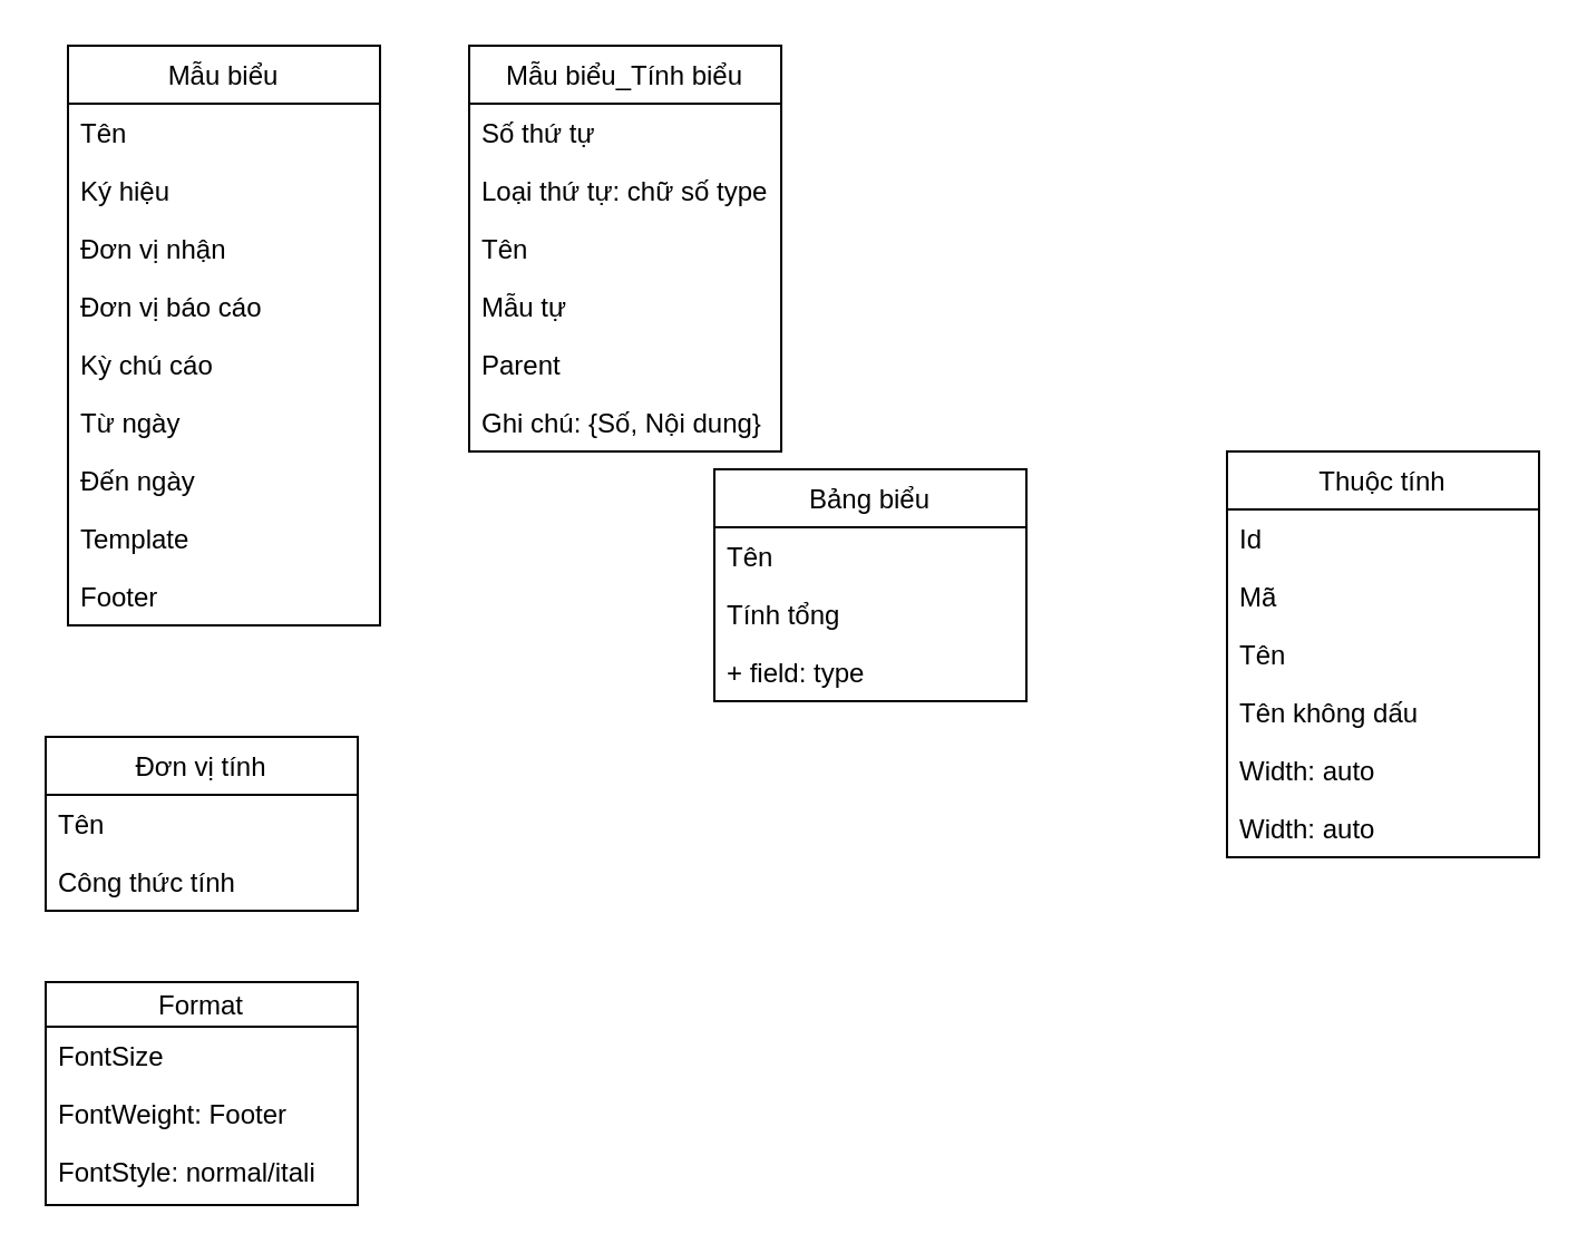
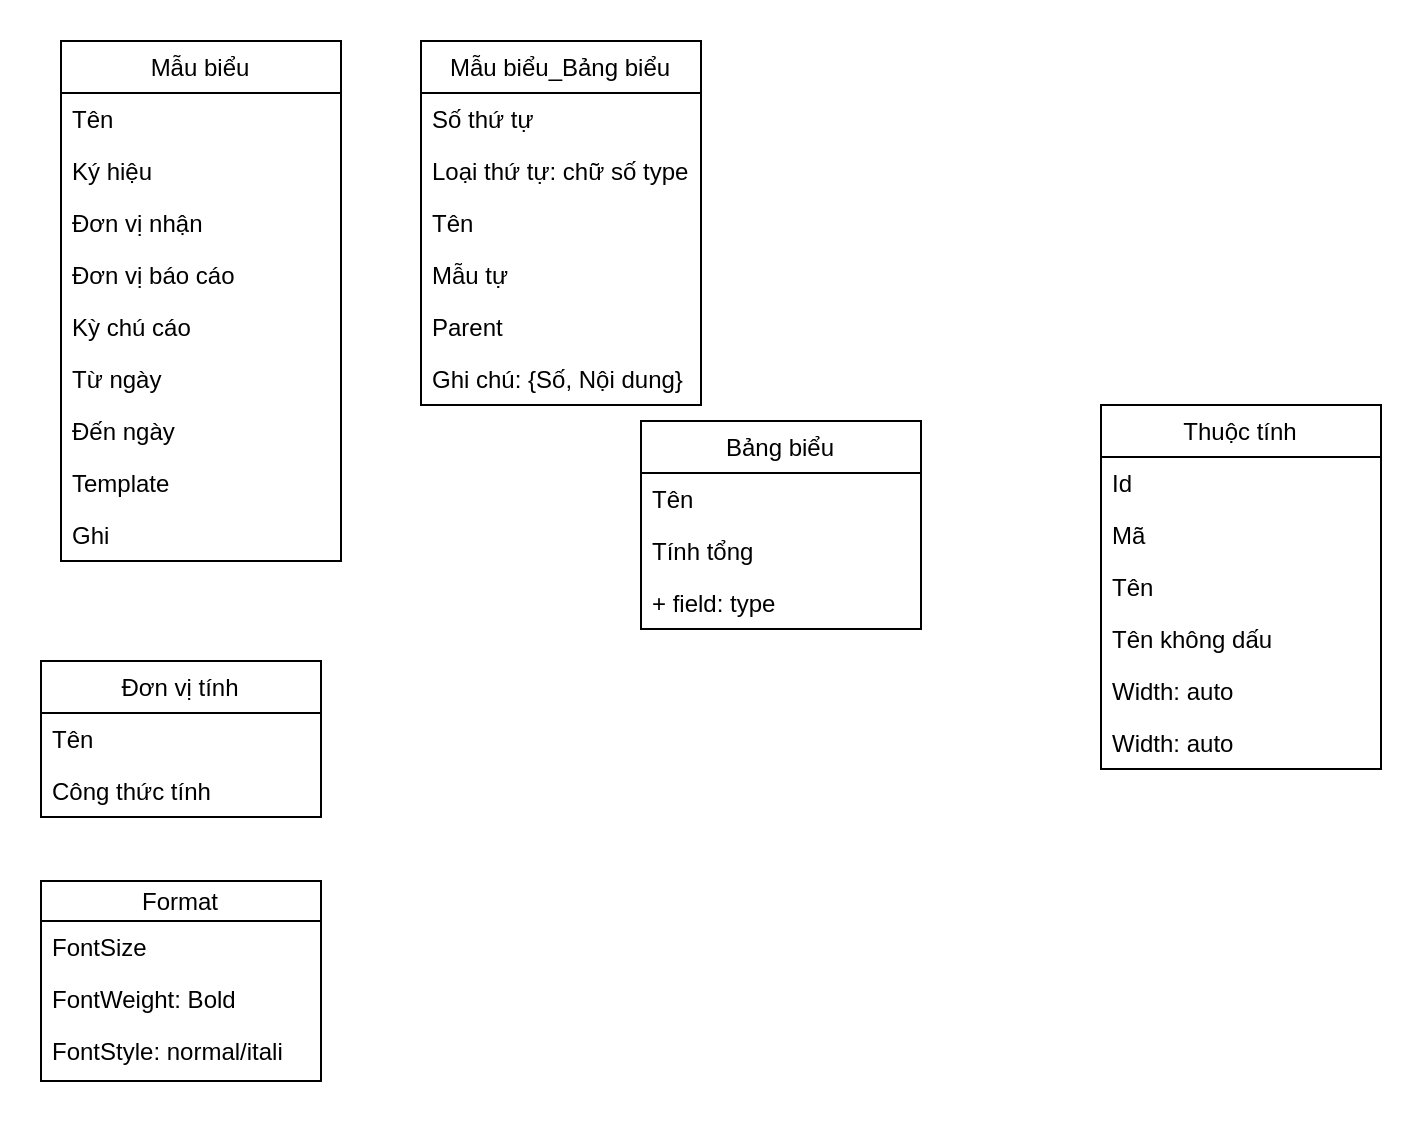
  <mxCell id="0" />
  <mxCell id="1" parent="0" />
  <mxCell id="2" value="Mẫu biểu" style="swimlane;fontStyle=0;childLayout=stackLayout;horizontal=1;startSize=26;fillColor=none;horizontalStack=0;resizeParent=1;resizeParentMax=0;resizeLast=0;collapsible=1;marginBottom=0;" parent="1" vertex="1"><mxGeometry x="30" y="20" width="140" height="260" as="geometry" /></mxCell>
  <mxCell id="3" value="Tên" style="text;strokeColor=none;fillColor=none;align=left;verticalAlign=top;spacingLeft=4;spacingRight=4;overflow=hidden;rotatable=0;points=[[0,0.5],[1,0.5]];portConstraint=eastwest;" parent="2" vertex="1"><mxGeometry y="26" width="140" height="26" as="geometry" /></mxCell>
  <mxCell id="4" value="Ký hiệu" style="text;strokeColor=none;fillColor=none;align=left;verticalAlign=top;spacingLeft=4;spacingRight=4;overflow=hidden;rotatable=0;points=[[0,0.5],[1,0.5]];portConstraint=eastwest;" parent="2" vertex="1"><mxGeometry y="52" width="140" height="26" as="geometry" /></mxCell>
  <mxCell id="5" value="Đơn vị nhận" style="text;strokeColor=none;fillColor=none;align=left;verticalAlign=top;spacingLeft=4;spacingRight=4;overflow=hidden;rotatable=0;points=[[0,0.5],[1,0.5]];portConstraint=eastwest;" parent="2" vertex="1"><mxGeometry y="78" width="140" height="26" as="geometry" /></mxCell>
  <mxCell id="6" value="Đơn vị báo cáo" style="text;strokeColor=none;fillColor=none;align=left;verticalAlign=top;spacingLeft=4;spacingRight=4;overflow=hidden;rotatable=0;points=[[0,0.5],[1,0.5]];portConstraint=eastwest;" parent="2" vertex="1"><mxGeometry y="104" width="140" height="26" as="geometry" /></mxCell>
  <mxCell id="7" value="Kỳ chú cáo" style="text;strokeColor=none;fillColor=none;align=left;verticalAlign=top;spacingLeft=4;spacingRight=4;overflow=hidden;rotatable=0;points=[[0,0.5],[1,0.5]];portConstraint=eastwest;" parent="2" vertex="1"><mxGeometry y="130" width="140" height="26" as="geometry" /></mxCell>
  <mxCell id="8" value="Từ ngày" style="text;strokeColor=none;fillColor=none;align=left;verticalAlign=top;spacingLeft=4;spacingRight=4;overflow=hidden;rotatable=0;points=[[0,0.5],[1,0.5]];portConstraint=eastwest;" parent="2" vertex="1"><mxGeometry y="156" width="140" height="26" as="geometry" /></mxCell>
  <mxCell id="9" value="Đến ngày" style="text;strokeColor=none;fillColor=none;align=left;verticalAlign=top;spacingLeft=4;spacingRight=4;overflow=hidden;rotatable=0;points=[[0,0.5],[1,0.5]];portConstraint=eastwest;" parent="2" vertex="1"><mxGeometry y="182" width="140" height="26" as="geometry" /></mxCell>
  <mxCell id="10" value="Template" style="text;strokeColor=none;fillColor=none;align=left;verticalAlign=top;spacingLeft=4;spacingRight=4;overflow=hidden;rotatable=0;points=[[0,0.5],[1,0.5]];portConstraint=eastwest;" parent="2" vertex="1"><mxGeometry y="208" width="140" height="26" as="geometry" /></mxCell>
- <mxCell id="11" value="Footer" style="text;strokeColor=none;fillColor=none;align=left;verticalAlign=top;spacingLeft=4;spacingRight=4;overflow=hidden;rotatable=0;points=[[0,0.5],[1,0.5]];portConstraint=eastwest;" parent="2" vertex="1"><mxGeometry y="234" width="140" height="26" as="geometry" /></mxCell>
- <mxCell id="12" value="Mẫu biểu_Tính biểu" style="swimlane;fontStyle=0;childLayout=stackLayout;horizontal=1;startSize=26;fillColor=none;horizontalStack=0;resizeParent=1;resizeParentMax=0;resizeLast=0;collapsible=1;marginBottom=0;" parent="1" vertex="1"><mxGeometry x="210" y="20" width="140" height="182" as="geometry" /></mxCell>
+ <mxCell id="11" value="Ghi" style="text;strokeColor=none;fillColor=none;align=left;verticalAlign=top;spacingLeft=4;spacingRight=4;overflow=hidden;rotatable=0;points=[[0,0.5],[1,0.5]];portConstraint=eastwest;" parent="2" vertex="1"><mxGeometry y="234" width="140" height="26" as="geometry" /></mxCell>
+ <mxCell id="12" value="Mẫu biểu_Bảng biểu" style="swimlane;fontStyle=0;childLayout=stackLayout;horizontal=1;startSize=26;fillColor=none;horizontalStack=0;resizeParent=1;resizeParentMax=0;resizeLast=0;collapsible=1;marginBottom=0;" parent="1" vertex="1"><mxGeometry x="210" y="20" width="140" height="182" as="geometry" /></mxCell>
  <mxCell id="13" value="Số thứ tự" style="text;strokeColor=none;fillColor=none;align=left;verticalAlign=top;spacingLeft=4;spacingRight=4;overflow=hidden;rotatable=0;points=[[0,0.5],[1,0.5]];portConstraint=eastwest;" parent="12" vertex="1"><mxGeometry y="26" width="140" height="26" as="geometry" /></mxCell>
  <mxCell id="14" value="Loại thứ tự: chữ số type" style="text;strokeColor=none;fillColor=none;align=left;verticalAlign=top;spacingLeft=4;spacingRight=4;overflow=hidden;rotatable=0;points=[[0,0.5],[1,0.5]];portConstraint=eastwest;" parent="12" vertex="1"><mxGeometry y="52" width="140" height="26" as="geometry" /></mxCell>
  <mxCell id="15" value="Tên" style="text;strokeColor=none;fillColor=none;align=left;verticalAlign=top;spacingLeft=4;spacingRight=4;overflow=hidden;rotatable=0;points=[[0,0.5],[1,0.5]];portConstraint=eastwest;" parent="12" vertex="1"><mxGeometry y="78" width="140" height="26" as="geometry" /></mxCell>
  <mxCell id="16" value="Mẫu tự" style="text;strokeColor=none;fillColor=none;align=left;verticalAlign=top;spacingLeft=4;spacingRight=4;overflow=hidden;rotatable=0;points=[[0,0.5],[1,0.5]];portConstraint=eastwest;" parent="12" vertex="1"><mxGeometry y="104" width="140" height="26" as="geometry" /></mxCell>
  <mxCell id="17" value="Parent" style="text;strokeColor=none;fillColor=none;align=left;verticalAlign=top;spacingLeft=4;spacingRight=4;overflow=hidden;rotatable=0;points=[[0,0.5],[1,0.5]];portConstraint=eastwest;" parent="12" vertex="1"><mxGeometry y="130" width="140" height="26" as="geometry" /></mxCell>
  <mxCell id="18" value="Ghi chú: {Số, Nội dung}" style="text;strokeColor=none;fillColor=none;align=left;verticalAlign=top;spacingLeft=4;spacingRight=4;overflow=hidden;rotatable=0;points=[[0,0.5],[1,0.5]];portConstraint=eastwest;" parent="12" vertex="1"><mxGeometry y="156" width="140" height="26" as="geometry" /></mxCell>
  <mxCell id="19" value="Đơn vị tính" style="swimlane;fontStyle=0;childLayout=stackLayout;horizontal=1;startSize=26;fillColor=none;horizontalStack=0;resizeParent=1;resizeParentMax=0;resizeLast=0;collapsible=1;marginBottom=0;" parent="1" vertex="1"><mxGeometry x="20" y="330" width="140" height="78" as="geometry" /></mxCell>
  <mxCell id="20" value="Tên" style="text;strokeColor=none;fillColor=none;align=left;verticalAlign=top;spacingLeft=4;spacingRight=4;overflow=hidden;rotatable=0;points=[[0,0.5],[1,0.5]];portConstraint=eastwest;" parent="19" vertex="1"><mxGeometry y="26" width="140" height="26" as="geometry" /></mxCell>
  <mxCell id="21" value="Công thức tính" style="text;strokeColor=none;fillColor=none;align=left;verticalAlign=top;spacingLeft=4;spacingRight=4;overflow=hidden;rotatable=0;points=[[0,0.5],[1,0.5]];portConstraint=eastwest;" parent="19" vertex="1"><mxGeometry y="52" width="140" height="26" as="geometry" /></mxCell>
  <mxCell id="22" value="Format" style="swimlane;fontStyle=0;childLayout=stackLayout;horizontal=1;startSize=20;fillColor=none;horizontalStack=0;resizeParent=1;resizeParentMax=0;resizeLast=0;collapsible=1;marginBottom=0;" parent="1" vertex="1"><mxGeometry x="20" y="440" width="140" height="100" as="geometry" /></mxCell>
  <mxCell id="23" value="FontSize" style="text;strokeColor=none;fillColor=none;align=left;verticalAlign=top;spacingLeft=4;spacingRight=4;overflow=hidden;rotatable=0;points=[[0,0.5],[1,0.5]];portConstraint=eastwest;" parent="22" vertex="1"><mxGeometry y="20" width="140" height="26" as="geometry" /></mxCell>
- <mxCell id="24" value="FontWeight: Footer" style="text;strokeColor=none;fillColor=none;align=left;verticalAlign=top;spacingLeft=4;spacingRight=4;overflow=hidden;rotatable=0;points=[[0,0.5],[1,0.5]];portConstraint=eastwest;" parent="22" vertex="1"><mxGeometry y="46" width="140" height="26" as="geometry" /></mxCell>
+ <mxCell id="24" value="FontWeight: Bold" style="text;strokeColor=none;fillColor=none;align=left;verticalAlign=top;spacingLeft=4;spacingRight=4;overflow=hidden;rotatable=0;points=[[0,0.5],[1,0.5]];portConstraint=eastwest;" parent="22" vertex="1"><mxGeometry y="46" width="140" height="26" as="geometry" /></mxCell>
  <mxCell id="25" value="FontStyle: normal/itali" style="text;strokeColor=none;fillColor=none;align=left;verticalAlign=top;spacingLeft=4;spacingRight=4;overflow=hidden;rotatable=0;points=[[0,0.5],[1,0.5]];portConstraint=eastwest;" parent="22" vertex="1"><mxGeometry y="72" width="140" height="28" as="geometry" /></mxCell>
  <mxCell id="26" value="Bảng biểu" style="swimlane;fontStyle=0;childLayout=stackLayout;horizontal=1;startSize=26;fillColor=none;horizontalStack=0;resizeParent=1;resizeParentMax=0;resizeLast=0;collapsible=1;marginBottom=0;" parent="1" vertex="1"><mxGeometry x="320" y="210" width="140" height="104" as="geometry" /></mxCell>
  <mxCell id="27" value="Tên" style="text;strokeColor=none;fillColor=none;align=left;verticalAlign=top;spacingLeft=4;spacingRight=4;overflow=hidden;rotatable=0;points=[[0,0.5],[1,0.5]];portConstraint=eastwest;" parent="26" vertex="1"><mxGeometry y="26" width="140" height="26" as="geometry" /></mxCell>
  <mxCell id="28" value="Tính tổng" style="text;strokeColor=none;fillColor=none;align=left;verticalAlign=top;spacingLeft=4;spacingRight=4;overflow=hidden;rotatable=0;points=[[0,0.5],[1,0.5]];portConstraint=eastwest;" parent="26" vertex="1"><mxGeometry y="52" width="140" height="26" as="geometry" /></mxCell>
  <mxCell id="29" value="+ field: type" style="text;strokeColor=none;fillColor=none;align=left;verticalAlign=top;spacingLeft=4;spacingRight=4;overflow=hidden;rotatable=0;points=[[0,0.5],[1,0.5]];portConstraint=eastwest;" parent="26" vertex="1"><mxGeometry y="78" width="140" height="26" as="geometry" /></mxCell>
  <mxCell id="30" value="Thuộc tính" style="swimlane;fontStyle=0;childLayout=stackLayout;horizontal=1;startSize=26;fillColor=none;horizontalStack=0;resizeParent=1;resizeParentMax=0;resizeLast=0;collapsible=1;marginBottom=0;" parent="1" vertex="1"><mxGeometry x="550" y="202" width="140" height="182" as="geometry" /></mxCell>
  <mxCell id="31" value="Id" style="text;strokeColor=none;fillColor=none;align=left;verticalAlign=top;spacingLeft=4;spacingRight=4;overflow=hidden;rotatable=0;points=[[0,0.5],[1,0.5]];portConstraint=eastwest;" parent="30" vertex="1"><mxGeometry y="26" width="140" height="26" as="geometry" /></mxCell>
  <mxCell id="32" value="Mã" style="text;strokeColor=none;fillColor=none;align=left;verticalAlign=top;spacingLeft=4;spacingRight=4;overflow=hidden;rotatable=0;points=[[0,0.5],[1,0.5]];portConstraint=eastwest;" parent="30" vertex="1"><mxGeometry y="52" width="140" height="26" as="geometry" /></mxCell>
  <mxCell id="33" value="Tên" style="text;strokeColor=none;fillColor=none;align=left;verticalAlign=top;spacingLeft=4;spacingRight=4;overflow=hidden;rotatable=0;points=[[0,0.5],[1,0.5]];portConstraint=eastwest;" parent="30" vertex="1"><mxGeometry y="78" width="140" height="26" as="geometry" /></mxCell>
  <mxCell id="34" value="Tên không dấu" style="text;strokeColor=none;fillColor=none;align=left;verticalAlign=top;spacingLeft=4;spacingRight=4;overflow=hidden;rotatable=0;points=[[0,0.5],[1,0.5]];portConstraint=eastwest;" parent="30" vertex="1"><mxGeometry y="104" width="140" height="26" as="geometry" /></mxCell>
  <mxCell id="35" value="Width: auto" style="text;strokeColor=none;fillColor=none;align=left;verticalAlign=top;spacingLeft=4;spacingRight=4;overflow=hidden;rotatable=0;points=[[0,0.5],[1,0.5]];portConstraint=eastwest;" parent="30" vertex="1"><mxGeometry y="130" width="140" height="26" as="geometry" /></mxCell>
  <mxCell id="36" value="Width: auto" style="text;strokeColor=none;fillColor=none;align=left;verticalAlign=top;spacingLeft=4;spacingRight=4;overflow=hidden;rotatable=0;points=[[0,0.5],[1,0.5]];portConstraint=eastwest;" vertex="1" parent="30"><mxGeometry y="156" width="140" height="26" as="geometry" /></mxCell>
